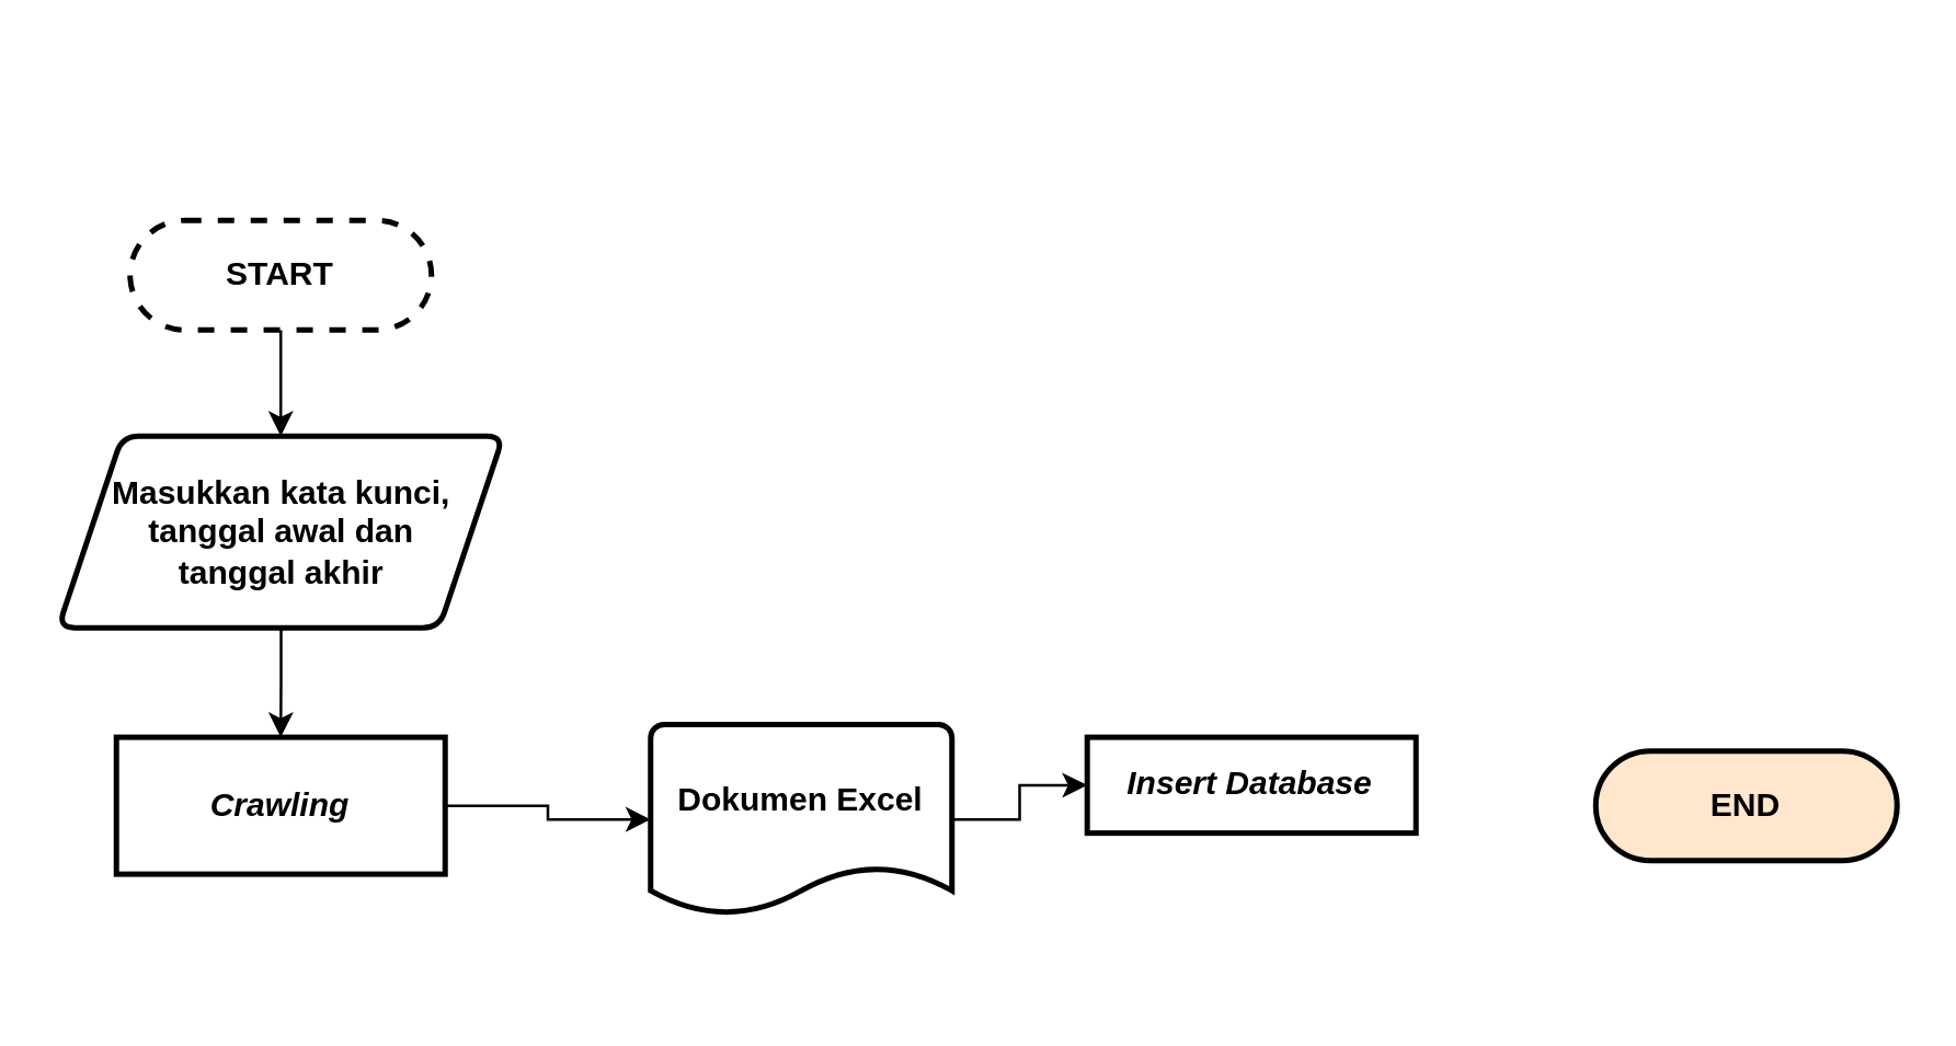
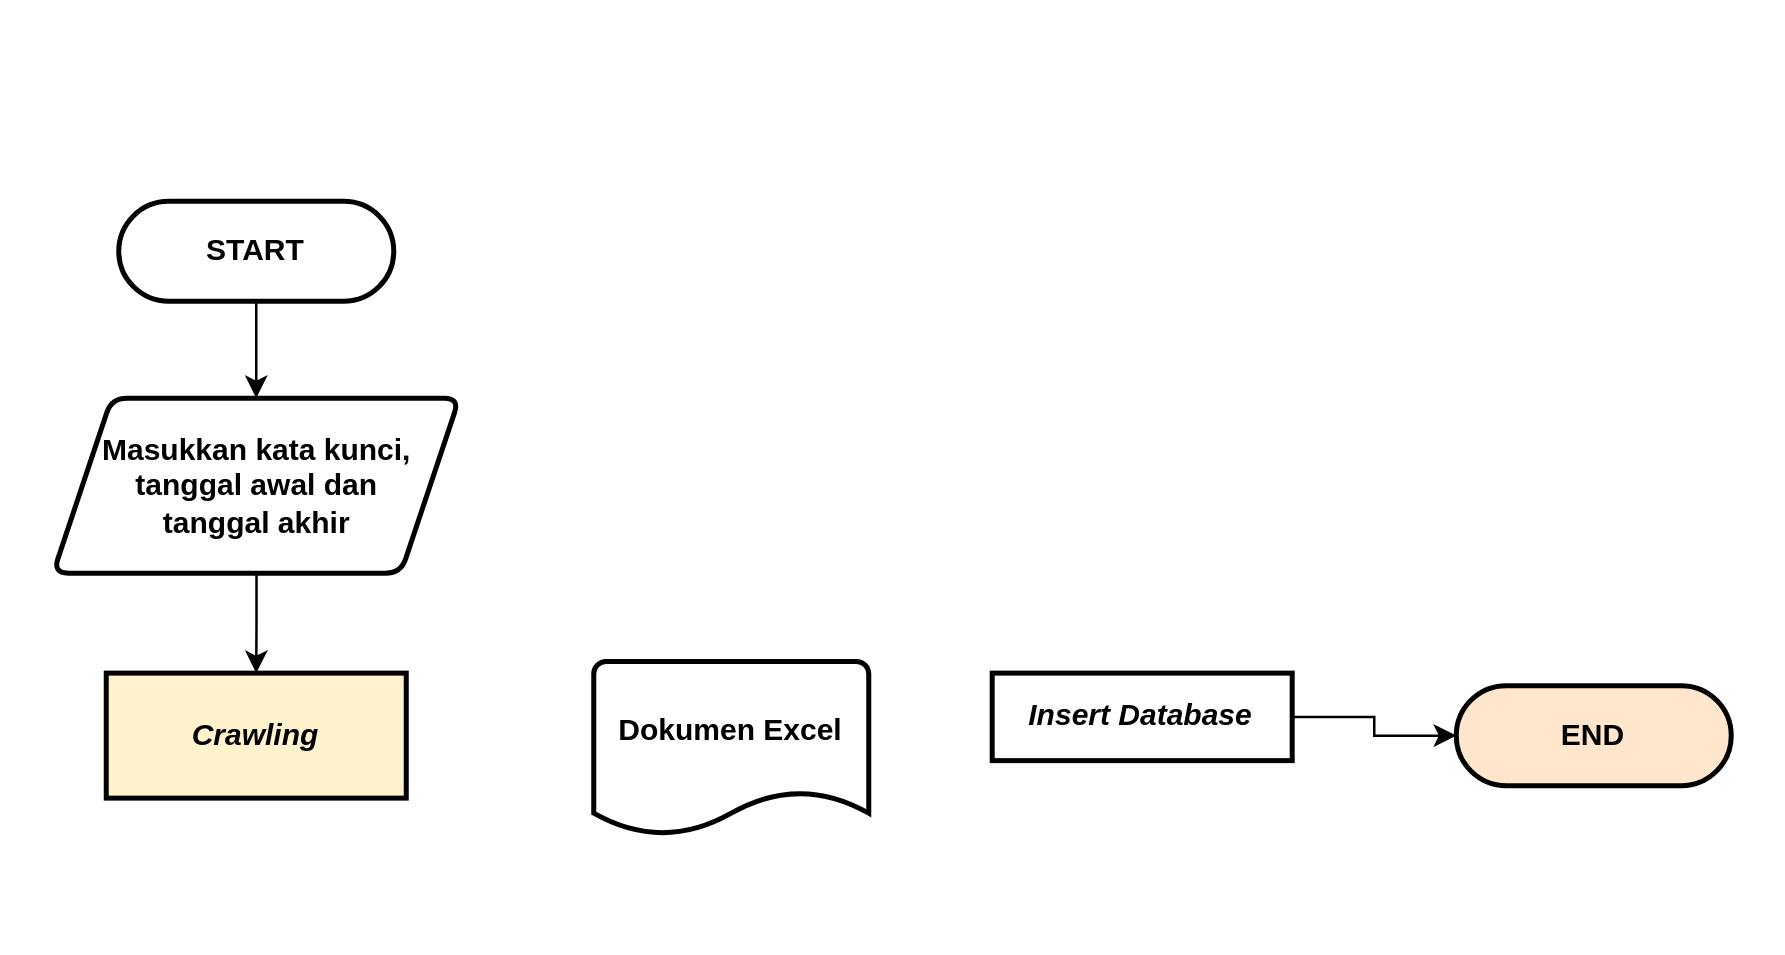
  <mxCell id="0" />
  <mxCell id="1" parent="0" />
  <mxCell id="2" style="edgeStyle=orthogonalEdgeStyle;rounded=0;orthogonalLoop=1;jettySize=auto;html=1;entryX=0.5;entryY=0;entryDx=0;entryDy=0;" parent="1" source="3" target="8" edge="1"><mxGeometry relative="1" as="geometry" /></mxCell>
- <mxCell id="3" value="&lt;b style=&quot;font-size: 12px;&quot;&gt;START&lt;/b&gt;" style="rounded=1;whiteSpace=wrap;html=1;absoluteArcSize=1;arcSize=140;strokeWidth=2;fontSize=12;dashed=1;" parent="1" vertex="1"><mxGeometry x="47" y="80" width="110" height="40" as="geometry" /></mxCell>
+ <mxCell id="3" value="&lt;b style=&quot;font-size: 12px;&quot;&gt;START&lt;/b&gt;" style="rounded=1;whiteSpace=wrap;html=1;absoluteArcSize=1;arcSize=140;strokeWidth=2;fontSize=12;" parent="1" vertex="1"><mxGeometry x="47" y="80" width="110" height="40" as="geometry" /></mxCell>
  <mxCell id="4" style="edgeStyle=orthogonalEdgeStyle;rounded=0;orthogonalLoop=1;jettySize=auto;html=1;entryX=0.5;entryY=0;entryDx=0;entryDy=0;entryPerimeter=0;fontSize=12;" parent="1" edge="1"><mxGeometry relative="1" as="geometry"><mxPoint x="102" y="320" as="sourcePoint" /><Array as="points"><mxPoint x="102" y="360" /><mxPoint x="202" y="360" /><mxPoint x="202" y="20" /><mxPoint x="302" y="20" /></Array></mxGeometry></mxCell>
+ <mxCell id="5" style="edgeStyle=orthogonalEdgeStyle;rounded=0;orthogonalLoop=1;jettySize=auto;html=1;entryX=0;entryY=0.5;entryDx=0;entryDy=0;fontSize=12;" parent="1" source="6" target="13" edge="1"><mxGeometry relative="1" as="geometry" /></mxCell>
  <mxCell id="6" value="&lt;b&gt;&lt;i&gt;Insert Database&lt;/i&gt;&lt;/b&gt;" style="rounded=1;whiteSpace=wrap;html=1;absoluteArcSize=1;arcSize=0;strokeWidth=2;fontSize=12;" parent="1" vertex="1"><mxGeometry x="396.38" y="268.75" width="120" height="35" as="geometry" /></mxCell>
  <mxCell id="7" style="edgeStyle=orthogonalEdgeStyle;rounded=0;orthogonalLoop=1;jettySize=auto;html=1;entryX=0.5;entryY=0;entryDx=0;entryDy=0;fontSize=12;" parent="1" source="8" target="10" edge="1"><mxGeometry relative="1" as="geometry" /></mxCell>
  <mxCell id="8" value="Masukkan kata kunci,&lt;br&gt;tanggal awal dan&lt;br&gt;tanggal akhir" style="shape=parallelogram;html=1;strokeWidth=2;perimeter=parallelogramPerimeter;whiteSpace=wrap;rounded=1;arcSize=12;size=0.144;fontSize=12;fontStyle=1" parent="1" vertex="1"><mxGeometry x="20.75" y="158.75" width="162.5" height="70" as="geometry" /></mxCell>
- <mxCell id="9" style="edgeStyle=orthogonalEdgeStyle;rounded=0;orthogonalLoop=1;jettySize=auto;html=1;entryX=0;entryY=0.5;entryDx=0;entryDy=0;entryPerimeter=0;fontSize=12;" parent="1" source="10" target="12" edge="1"><mxGeometry relative="1" as="geometry"><mxPoint x="222" y="293.75" as="targetPoint" /></mxGeometry></mxCell>
- <mxCell id="10" value="&lt;b&gt;&lt;i&gt;Crawling&lt;/i&gt;&lt;/b&gt;" style="rounded=1;whiteSpace=wrap;html=1;absoluteArcSize=1;arcSize=0;strokeWidth=2;fontSize=12;" parent="1" vertex="1"><mxGeometry x="42" y="268.75" width="120" height="50" as="geometry" /></mxCell>
- <mxCell id="11" style="edgeStyle=orthogonalEdgeStyle;rounded=0;orthogonalLoop=1;jettySize=auto;html=1;entryX=0;entryY=0.5;entryDx=0;entryDy=0;fontSize=12;" parent="1" source="12" target="6" edge="1"><mxGeometry relative="1" as="geometry" /></mxCell>
+ <mxCell id="10" value="&lt;b&gt;&lt;i&gt;Crawling&lt;/i&gt;&lt;/b&gt;" style="rounded=1;whiteSpace=wrap;html=1;absoluteArcSize=1;arcSize=0;strokeWidth=2;fontSize=12;fillColor=#fff2cc;" parent="1" vertex="1"><mxGeometry x="42" y="268.75" width="120" height="50" as="geometry" /></mxCell>
  <mxCell id="12" value="&lt;b&gt;Dokumen Excel&lt;br&gt;&lt;br&gt;&lt;/b&gt;" style="strokeWidth=2;html=1;shape=mxgraph.flowchart.document2;whiteSpace=wrap;size=0.25;fontSize=12;" parent="1" vertex="1"><mxGeometry x="237" y="264.07" width="110" height="69.37" as="geometry" /></mxCell>
  <mxCell id="13" value="&lt;b&gt;END&lt;/b&gt;" style="rounded=1;whiteSpace=wrap;html=1;absoluteArcSize=1;arcSize=140;strokeWidth=2;fontSize=12;fillColor=#ffe6cc;" parent="1" vertex="1"><mxGeometry x="582" y="273.75" width="110" height="40" as="geometry" /></mxCell>
